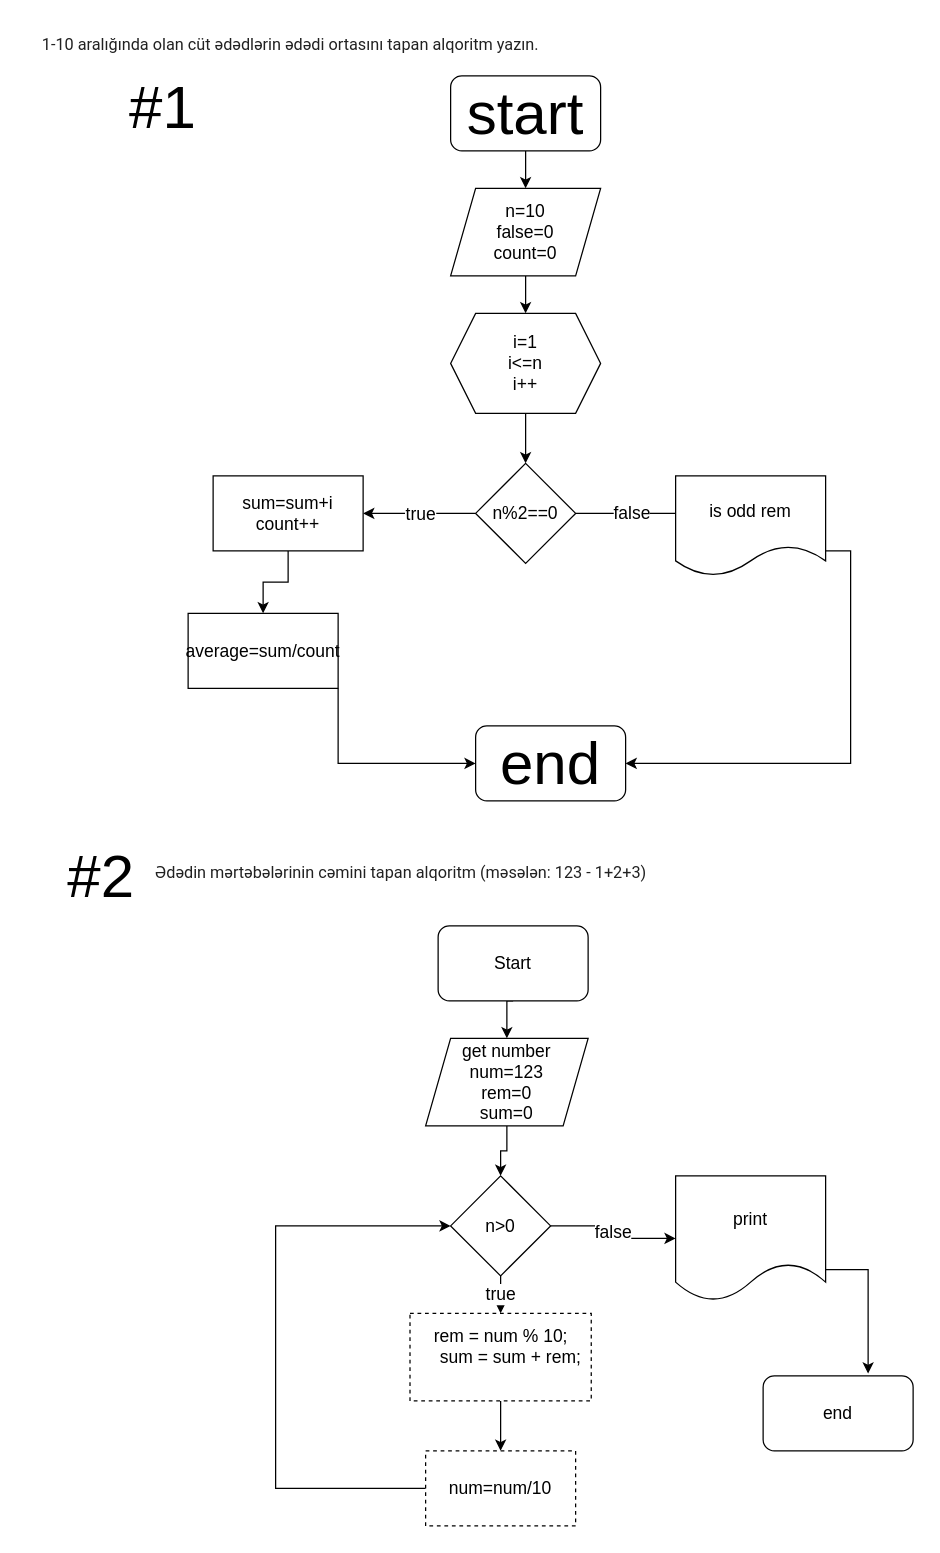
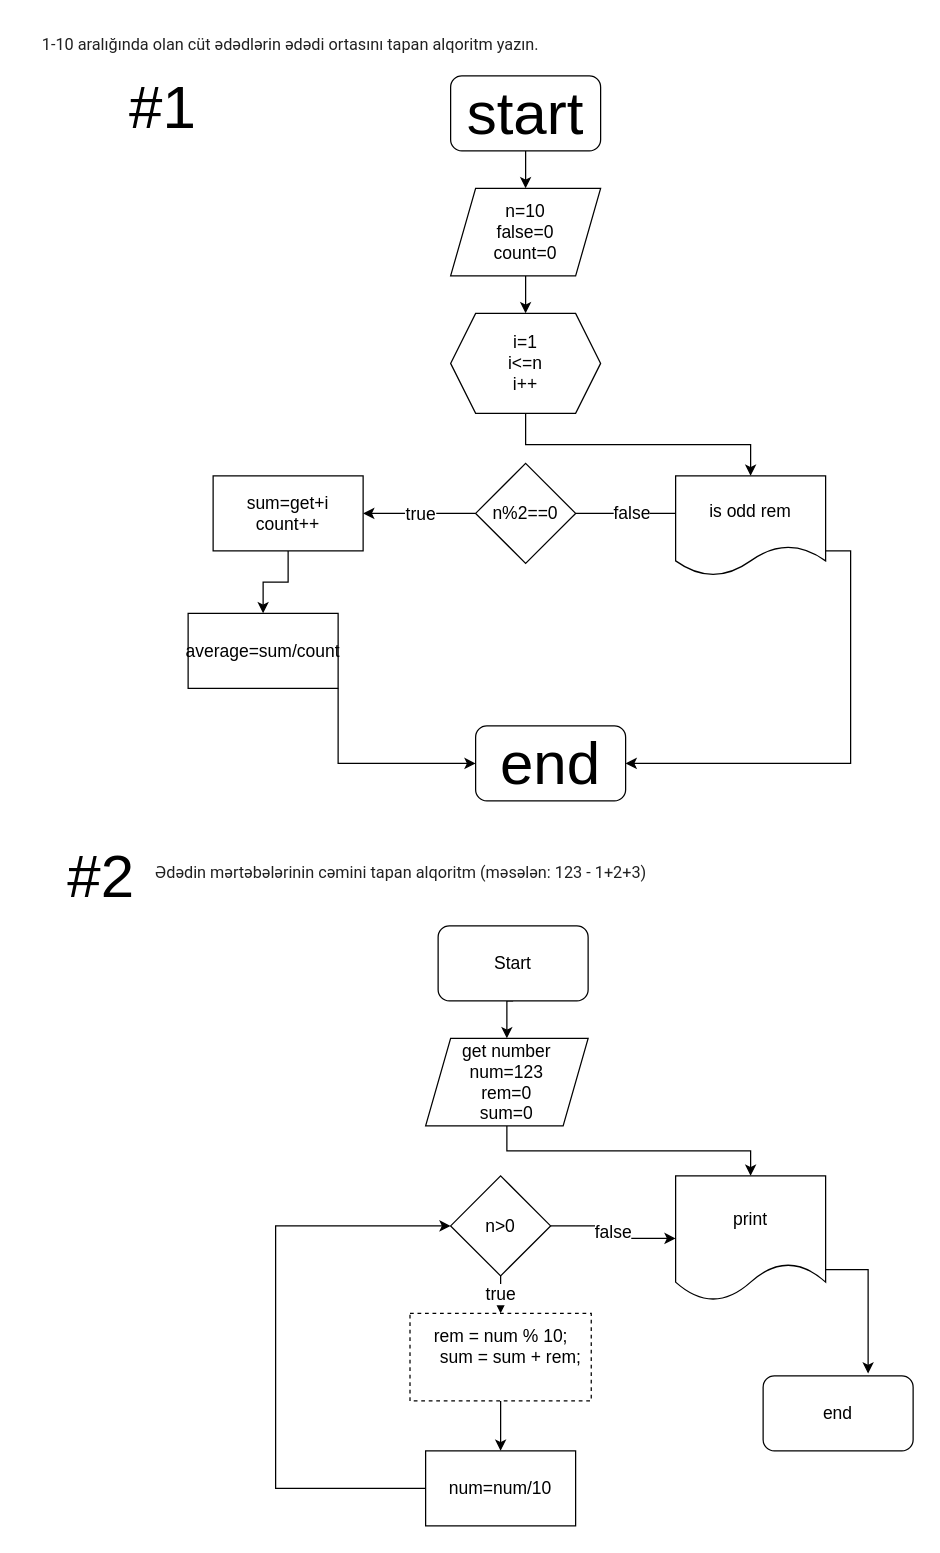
  <mxCell id="0" />
  <mxCell id="1" parent="0" />
  <mxCell id="2" value="&lt;font style=&quot;font-size: 48px;&quot;&gt;#1&lt;/font&gt;" style="text;html=1;strokeColor=none;fillColor=none;align=center;verticalAlign=middle;whiteSpace=wrap;rounded=0;" vertex="1" parent="1"><mxGeometry x="100" y="70" width="60" height="30" as="geometry" /></mxCell>
  <mxCell id="3" value="end" style="rounded=1;whiteSpace=wrap;html=1;fontSize=48;" vertex="1" parent="1"><mxGeometry x="380" y="580" width="120" height="60" as="geometry" /></mxCell>
  <mxCell id="4" style="edgeStyle=orthogonalEdgeStyle;rounded=0;orthogonalLoop=1;jettySize=auto;html=1;exitX=0.5;exitY=1;exitDx=0;exitDy=0;entryX=0.5;entryY=0;entryDx=0;entryDy=0;fontSize=14;" edge="1" parent="1" source="5" target="7"><mxGeometry relative="1" as="geometry" /></mxCell>
  <mxCell id="5" value="start" style="rounded=1;whiteSpace=wrap;html=1;fontSize=48;" vertex="1" parent="1"><mxGeometry x="360" y="60" width="120" height="60" as="geometry" /></mxCell>
  <mxCell id="6" style="edgeStyle=orthogonalEdgeStyle;rounded=0;orthogonalLoop=1;jettySize=auto;html=1;exitX=0.5;exitY=1;exitDx=0;exitDy=0;fontSize=14;" edge="1" parent="1" source="7" target="10"><mxGeometry relative="1" as="geometry" /></mxCell>
  <mxCell id="7" value="n=10&lt;br&gt;false=0&lt;br&gt;count=0" style="shape=parallelogram;perimeter=parallelogramPerimeter;whiteSpace=wrap;html=1;fixedSize=1;fontSize=14;" vertex="1" parent="1"><mxGeometry x="360" y="150" width="120" height="70" as="geometry" /></mxCell>
  <mxCell id="8" value="&lt;span style=&quot;color: rgba(0, 0, 0, 0.87); font-family: Roboto, Helvetica, Arial, sans-serif; font-size: 13px; text-align: left;&quot;&gt;&amp;nbsp;1-10 aralığında olan cüt ədədlərin ədədi ortasını tapan alqoritm yazın.&lt;/span&gt;" style="text;html=1;align=center;verticalAlign=middle;resizable=0;points=[];autosize=1;strokeColor=none;fillColor=none;fontSize=14;" vertex="1" parent="1"><mxGeometry width="420" height="30" as="geometry" x="20" y="20" /></mxCell>
- <mxCell id="9" style="edgeStyle=orthogonalEdgeStyle;rounded=0;orthogonalLoop=1;jettySize=auto;html=1;exitX=0.5;exitY=1;exitDx=0;exitDy=0;fontSize=14;" edge="1" parent="1" source="10" target="13"><mxGeometry relative="1" as="geometry" /></mxCell>
+ <mxCell id="9" style="edgeStyle=orthogonalEdgeStyle;rounded=0;orthogonalLoop=1;jettySize=auto;html=1;exitX=0.5;exitY=1;exitDx=0;exitDy=0;fontSize=14;" edge="1" parent="1" source="10" target="15"><mxGeometry relative="1" as="geometry" /></mxCell>
  <mxCell id="10" value="i=1&lt;br&gt;i&amp;lt;=n&lt;br&gt;i++" style="shape=hexagon;perimeter=hexagonPerimeter2;whiteSpace=wrap;html=1;fixedSize=1;fontSize=14;" vertex="1" parent="1"><mxGeometry x="360" y="250" width="120" height="80" as="geometry" /></mxCell>
  <mxCell id="11" value="true" style="edgeStyle=orthogonalEdgeStyle;rounded=0;orthogonalLoop=1;jettySize=auto;html=1;exitX=0;exitY=0.5;exitDx=0;exitDy=0;entryX=0.917;entryY=0.375;entryDx=0;entryDy=0;entryPerimeter=0;fontSize=14;" edge="1" parent="1" source="13"><mxGeometry relative="1" as="geometry"><mxPoint x="290.04" y="410" as="targetPoint" /></mxGeometry></mxCell>
  <mxCell id="12" value="false" style="edgeStyle=orthogonalEdgeStyle;rounded=0;orthogonalLoop=1;jettySize=auto;html=1;exitX=1;exitY=0.5;exitDx=0;exitDy=0;entryX=0.083;entryY=0.375;entryDx=0;entryDy=0;entryPerimeter=0;fontSize=14;" edge="1" parent="1" source="13" target="15"><mxGeometry relative="1" as="geometry" /></mxCell>
  <mxCell id="13" value="n%2==0" style="rhombus;whiteSpace=wrap;html=1;fontSize=14;" vertex="1" parent="1"><mxGeometry x="380" y="370" width="80" height="80" as="geometry" /></mxCell>
  <mxCell id="14" style="edgeStyle=orthogonalEdgeStyle;rounded=0;orthogonalLoop=1;jettySize=auto;html=1;exitX=1;exitY=0.75;exitDx=0;exitDy=0;entryX=1;entryY=0.5;entryDx=0;entryDy=0;fontSize=14;" edge="1" parent="1" source="15" target="3"><mxGeometry relative="1" as="geometry" /></mxCell>
  <mxCell id="15" value="is odd rem" style="shape=document;whiteSpace=wrap;html=1;boundedLbl=1;fontSize=14;" vertex="1" parent="1"><mxGeometry x="540" y="380" width="120" height="80" as="geometry" /></mxCell>
  <mxCell id="16" style="edgeStyle=orthogonalEdgeStyle;rounded=0;orthogonalLoop=1;jettySize=auto;html=1;exitX=0.5;exitY=1;exitDx=0;exitDy=0;fontSize=14;" edge="1" parent="1" source="17" target="19"><mxGeometry relative="1" as="geometry" /></mxCell>
- <mxCell id="17" value="sum=sum+i&lt;br&gt;count++" style="rounded=0;whiteSpace=wrap;html=1;fontSize=14;" vertex="1" parent="1"><mxGeometry x="170" y="380" width="120" height="60" as="geometry" /></mxCell>
+ <mxCell id="17" value="sum=get+i&lt;br&gt;count++" style="rounded=0;whiteSpace=wrap;html=1;fontSize=14;" vertex="1" parent="1"><mxGeometry x="170" y="380" width="120" height="60" as="geometry" /></mxCell>
  <mxCell id="18" style="edgeStyle=orthogonalEdgeStyle;rounded=0;orthogonalLoop=1;jettySize=auto;html=1;exitX=1;exitY=1;exitDx=0;exitDy=0;entryX=0;entryY=0.5;entryDx=0;entryDy=0;fontSize=14;" edge="1" parent="1" source="19" target="3"><mxGeometry relative="1" as="geometry" /></mxCell>
  <mxCell id="19" value="average=sum/count" style="rounded=0;whiteSpace=wrap;html=1;fontSize=14;" vertex="1" parent="1"><mxGeometry x="150" y="490" width="120" height="60" as="geometry" /></mxCell>
  <mxCell id="20" value="&lt;font style=&quot;font-size: 48px;&quot;&gt;#2&lt;/font&gt;" style="text;html=1;align=center;verticalAlign=middle;resizable=0;points=[];autosize=1;strokeColor=none;fillColor=none;fontSize=14;" vertex="1" parent="1"><mxGeometry x="40" y="665" width="80" height="70" as="geometry" /></mxCell>
  <mxCell id="21" value="&lt;span style=&quot;color: rgba(0, 0, 0, 0.87); font-family: Roboto, Helvetica, Arial, sans-serif; font-size: 13px; text-align: left;&quot;&gt;Ədədin mərtəbələrinin cəmini tapan alqoritm (məsələn: 123 - 1+2+3)&lt;/span&gt;" style="text;html=1;align=center;verticalAlign=middle;resizable=0;points=[];autosize=1;strokeColor=none;fillColor=none;fontSize=48;" vertex="1" parent="1"><mxGeometry x="110" y="650" width="420" height="70" as="geometry" /></mxCell>
  <mxCell id="22" value="end" style="rounded=1;whiteSpace=wrap;html=1;fontSize=14;" vertex="1" parent="1"><mxGeometry x="610" y="1100" width="120" height="60" as="geometry" /></mxCell>
  <mxCell id="23" style="edgeStyle=orthogonalEdgeStyle;rounded=0;orthogonalLoop=1;jettySize=auto;html=1;exitX=0.5;exitY=1;exitDx=0;exitDy=0;entryX=0.5;entryY=0;entryDx=0;entryDy=0;fontSize=14;" edge="1" parent="1" source="24" target="26"><mxGeometry relative="1" as="geometry" /></mxCell>
  <mxCell id="24" value="Start" style="rounded=1;whiteSpace=wrap;html=1;fontSize=14;" vertex="1" parent="1"><mxGeometry x="350" y="740" width="120" height="60" as="geometry" /></mxCell>
- <mxCell id="25" style="edgeStyle=orthogonalEdgeStyle;rounded=0;orthogonalLoop=1;jettySize=auto;html=1;exitX=0.5;exitY=1;exitDx=0;exitDy=0;entryX=0.5;entryY=0;entryDx=0;entryDy=0;fontSize=14;" edge="1" parent="1" source="26" target="29"><mxGeometry relative="1" as="geometry" /></mxCell>
+ <mxCell id="25" style="edgeStyle=orthogonalEdgeStyle;rounded=0;orthogonalLoop=1;jettySize=auto;html=1;exitX=0.5;exitY=1;exitDx=0;exitDy=0;fontSize=14;" edge="1" parent="1" source="26" target="35"><mxGeometry relative="1" as="geometry" /></mxCell>
  <mxCell id="26" value="get number&lt;br&gt;num=123&lt;br&gt;rem=0&lt;br&gt;sum=0" style="shape=parallelogram;perimeter=parallelogramPerimeter;whiteSpace=wrap;html=1;fixedSize=1;fontSize=14;" vertex="1" parent="1"><mxGeometry x="340" y="830" width="130" height="70" as="geometry" /></mxCell>
  <mxCell id="27" value="true" style="edgeStyle=orthogonalEdgeStyle;rounded=0;orthogonalLoop=1;jettySize=auto;html=1;exitX=0.5;exitY=1;exitDx=0;exitDy=0;entryX=0.5;entryY=0;entryDx=0;entryDy=0;fontSize=14;" edge="1" parent="1" source="29" target="31"><mxGeometry relative="1" as="geometry" /></mxCell>
  <mxCell id="28" value="false" style="edgeStyle=orthogonalEdgeStyle;rounded=0;orthogonalLoop=1;jettySize=auto;html=1;exitX=1;exitY=0.5;exitDx=0;exitDy=0;entryX=0;entryY=0.5;entryDx=0;entryDy=0;fontSize=14;" edge="1" parent="1" source="29" target="35"><mxGeometry relative="1" as="geometry" /></mxCell>
  <mxCell id="29" value="n&amp;gt;0" style="rhombus;whiteSpace=wrap;html=1;fontSize=14;" vertex="1" parent="1"><mxGeometry x="360" y="940" width="80" height="80" as="geometry" /></mxCell>
  <mxCell id="30" style="edgeStyle=orthogonalEdgeStyle;rounded=0;orthogonalLoop=1;jettySize=auto;html=1;exitX=0.5;exitY=1;exitDx=0;exitDy=0;entryX=0.5;entryY=0;entryDx=0;entryDy=0;fontSize=14;" edge="1" parent="1" source="31" target="33"><mxGeometry relative="1" as="geometry" /></mxCell>
  <mxCell id="31" value="rem = num % 10;&lt;br&gt;&amp;nbsp; &amp;nbsp; sum = sum + rem;&lt;br&gt;&amp;nbsp; &amp;nbsp;&amp;nbsp;" style="rounded=0;whiteSpace=wrap;html=1;fontSize=14;dashed=1;" vertex="1" parent="1"><mxGeometry x="327.5" y="1050" width="145" height="70" as="geometry" /></mxCell>
  <mxCell id="32" style="edgeStyle=orthogonalEdgeStyle;rounded=0;orthogonalLoop=1;jettySize=auto;html=1;exitX=0;exitY=0.5;exitDx=0;exitDy=0;entryX=0;entryY=0.5;entryDx=0;entryDy=0;fontSize=14;" edge="1" parent="1" source="33" target="29"><mxGeometry relative="1" as="geometry"><Array as="points"><mxPoint x="220" y="1190" /><mxPoint x="220" y="980" /></Array></mxGeometry></mxCell>
- <mxCell id="33" value="num=num/10" style="rounded=0;whiteSpace=wrap;html=1;fontSize=14;dashed=1;" vertex="1" parent="1"><mxGeometry x="340" y="1160" width="120" height="60" as="geometry" /></mxCell>
+ <mxCell id="33" value="num=num/10" style="rounded=0;whiteSpace=wrap;html=1;fontSize=14;" vertex="1" parent="1"><mxGeometry x="340" y="1160" width="120" height="60" as="geometry" /></mxCell>
  <mxCell id="34" style="edgeStyle=orthogonalEdgeStyle;rounded=0;orthogonalLoop=1;jettySize=auto;html=1;exitX=1;exitY=0.75;exitDx=0;exitDy=0;entryX=0.7;entryY=-0.03;entryDx=0;entryDy=0;entryPerimeter=0;fontSize=14;" edge="1" parent="1" source="35" target="22"><mxGeometry relative="1" as="geometry" /></mxCell>
  <mxCell id="35" value="print" style="shape=document;whiteSpace=wrap;html=1;boundedLbl=1;fontSize=14;" vertex="1" parent="1"><mxGeometry x="540" y="940" width="120" height="100" as="geometry" /></mxCell>
